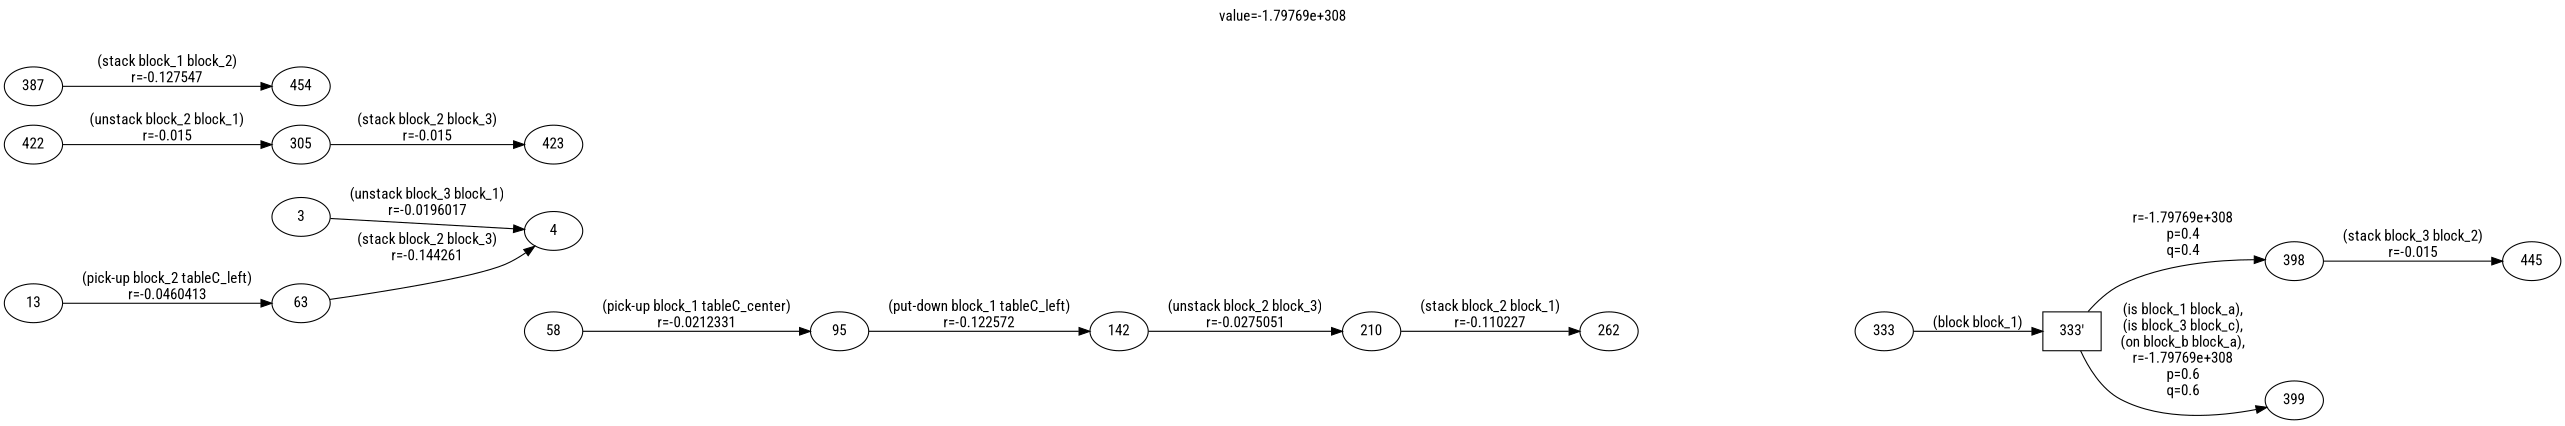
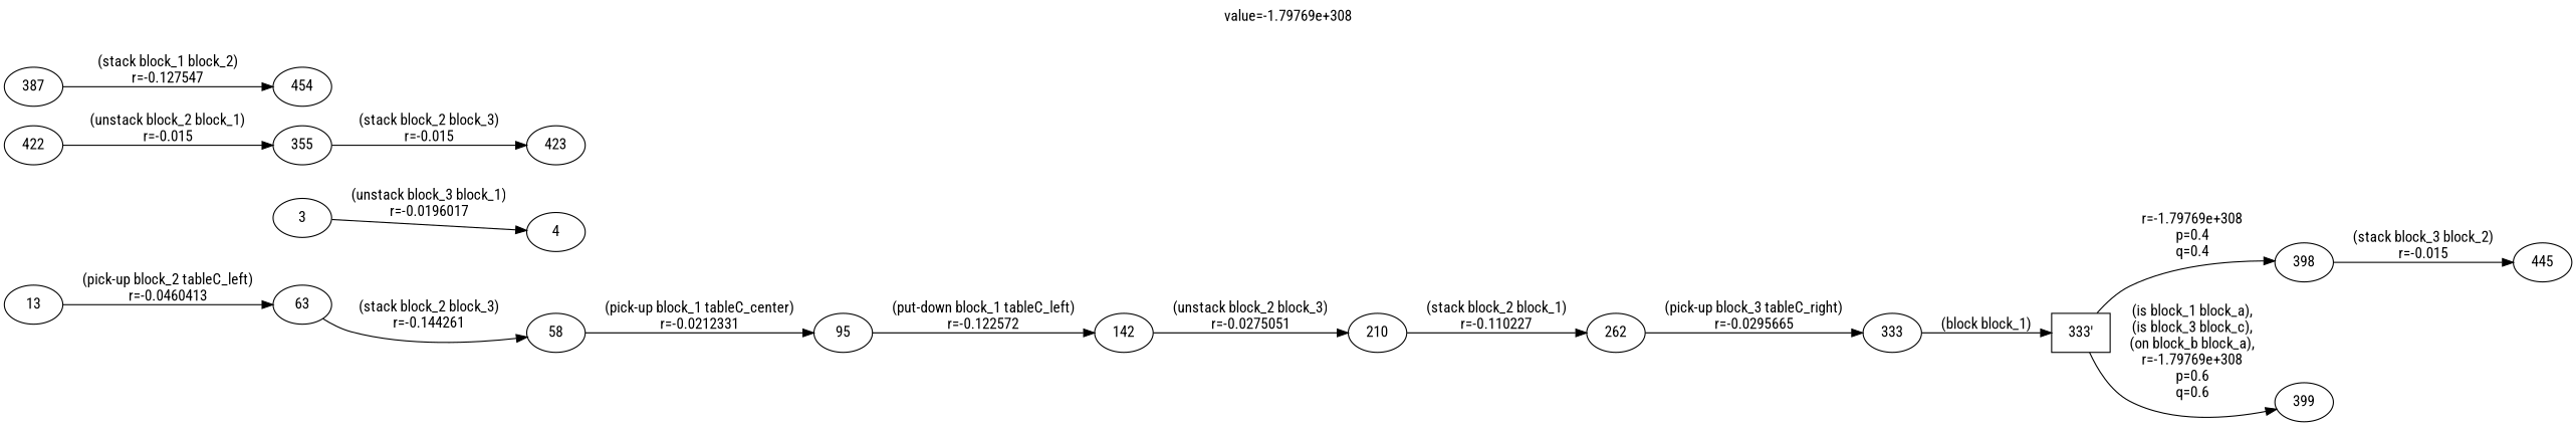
  digraph {
    fontname="Roboto Condensed"
    label="value=-1.79769e+308"
    labelloc=top
    rankdir=LR
    node [fontname="Roboto Condensed"]
    edge [fontname="Roboto Condensed"]
    n1 [label=3]
    4
    n3 [label=63]
    13
    58
    95
    142
    210
    262
    333
    "333'" [shape=box]
    398
    399
    445
    422
-   355 [label=305]
+   355
    423
    387
    454
    n1 -> 4 [label="(unstack block_3 block_1)\nr=-0.0196017"]
-   n3 -> 4 [label="(stack block_2 block_3)\nr=-0.144261"]
+   n3 -> 58 [label="(stack block_2 block_3)\nr=-0.144261"]
    13 -> n3 [label="(pick-up block_2 tableC_left)\nr=-0.0460413"]
    58 -> 95 [label="(pick-up block_1 tableC_center)\nr=-0.0212331"]
    95 -> 142 [label="(put-down block_1 tableC_left)\nr=-0.122572"]
    142 -> 210 [label="(unstack block_2 block_3)\nr=-0.0275051"]
    210 -> 262 [label="(stack block_2 block_1)\nr=-0.110227"]
+   262 -> 333 [label="(pick-up block_3 tableC_right)\nr=-0.0295665"]
    333 -> "333'" [label="(block block_1)"]
    "333'" -> 398 [label="\nr=-1.79769e+308\np=0.4\nq=0.4"]
    "333'" -> 399 [label="\n(is block_1 block_a),\n(is block_3 block_c),\n(on block_b block_a),\nr=-1.79769e+308\np=0.6\nq=0.6"]
    398 -> 445 [label="(stack block_3 block_2)\nr=-0.015"]
    422 -> 355 [label="(unstack block_2 block_1)\nr=-0.015"]
    355 -> 423 [label="(stack block_2 block_3)\nr=-0.015"]
    387 -> 454 [label="(stack block_1 block_2)\nr=-0.127547"]
  }
